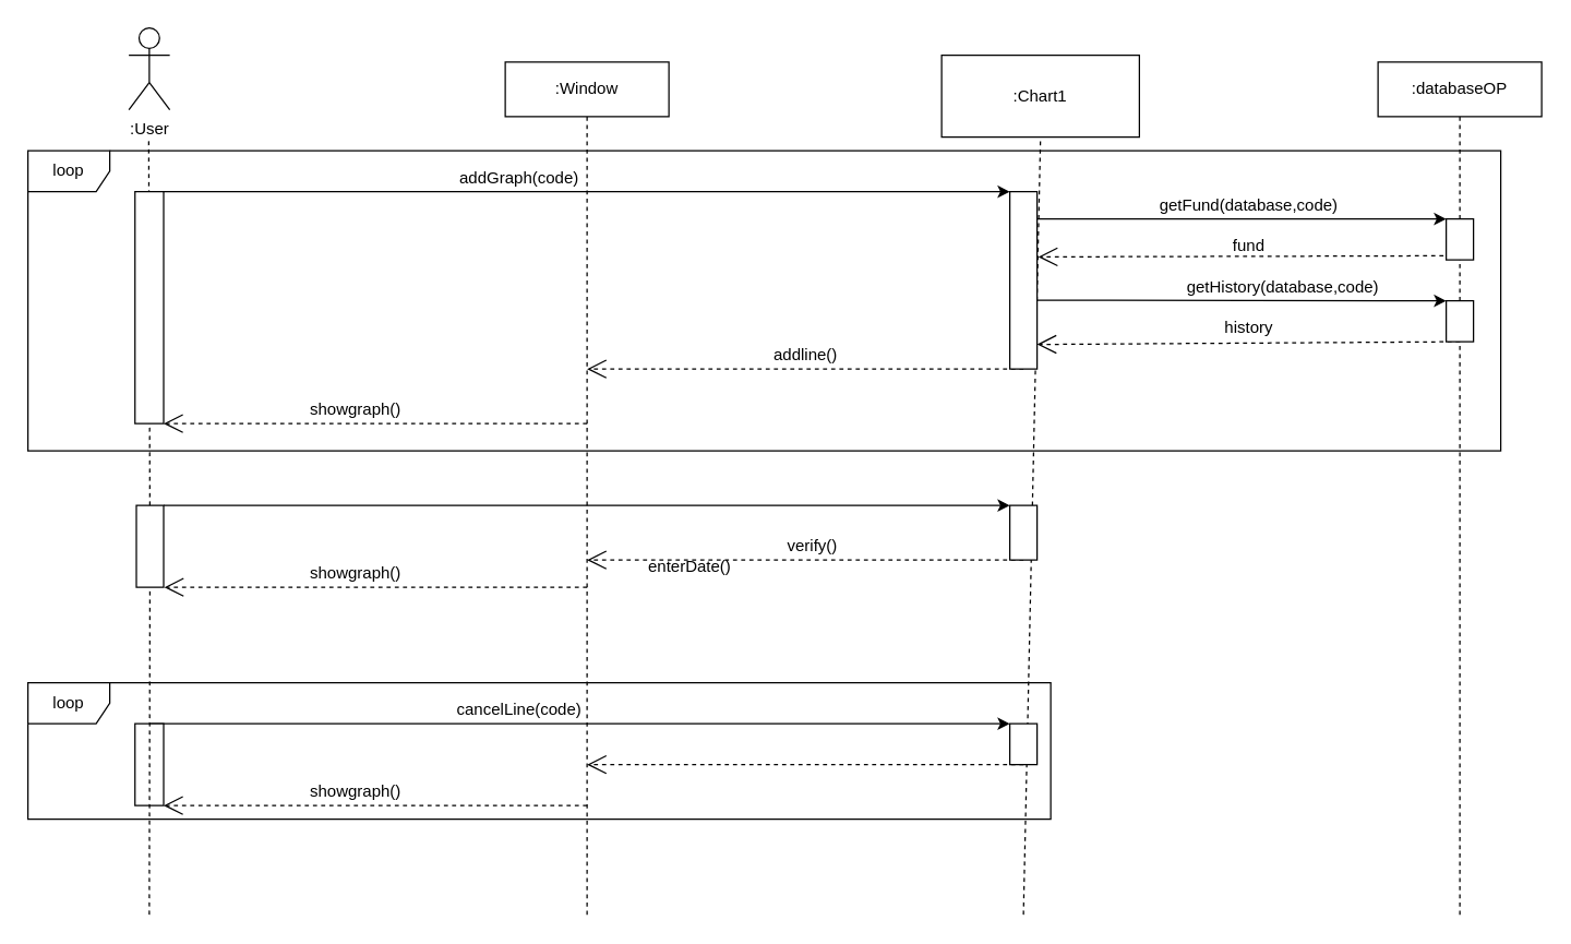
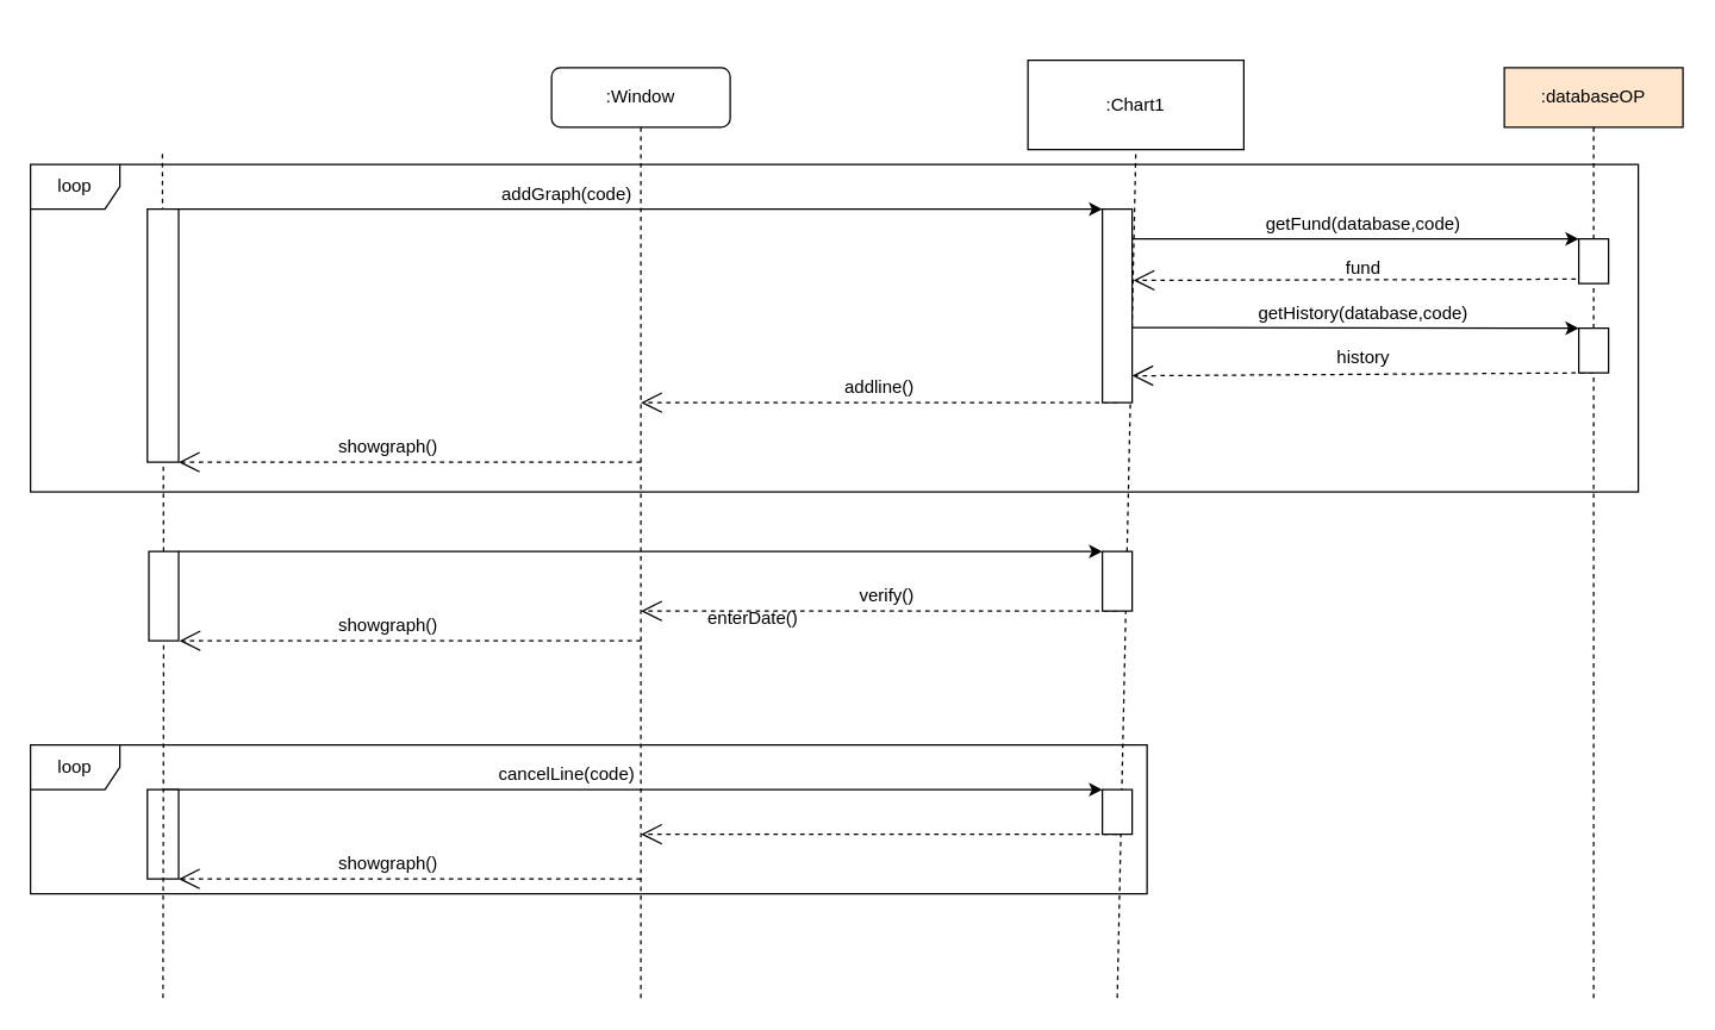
  <mxCell id="0" />
  <mxCell id="1" parent="0" />
  <mxCell id="2" value="loop" style="shape=umlFrame;whiteSpace=wrap;html=1;" parent="1" vertex="1"><mxGeometry x="20" y="500" width="750" height="100" as="geometry" /></mxCell>
  <mxCell id="3" value="loop" style="shape=umlFrame;whiteSpace=wrap;html=1;" parent="1" vertex="1"><mxGeometry x="20" y="110" width="1080" height="220" as="geometry" /></mxCell>
- <mxCell id="4" value=":User" style="shape=umlActor;verticalLabelPosition=bottom;verticalAlign=top;html=1;outlineConnect=0;" parent="1" vertex="1"><mxGeometry x="94" y="20" width="30" height="60" as="geometry" /></mxCell>
  <mxCell id="5" value="" style="endArrow=none;dashed=1;html=1;entryX=0.5;entryY=1;entryDx=0;entryDy=0;" parent="1" target="26" edge="1"><mxGeometry width="50" height="50" relative="1" as="geometry"><mxPoint x="430" y="670" as="sourcePoint" /><mxPoint x="430.5" y="110" as="targetPoint" /></mxGeometry></mxCell>
  <mxCell id="6" value=":Chart1" style="rounded=0;whiteSpace=wrap;html=1;" parent="1" vertex="1"><mxGeometry x="690" y="40" width="145" height="60" as="geometry" /></mxCell>
  <mxCell id="7" value="" style="endArrow=none;dashed=1;html=1;entryX=0.5;entryY=1;entryDx=0;entryDy=0;" parent="1" target="6" edge="1"><mxGeometry width="50" height="50" relative="1" as="geometry"><mxPoint x="750" y="670" as="sourcePoint" /><mxPoint x="750" y="100" as="targetPoint" /></mxGeometry></mxCell>
  <mxCell id="8" value="" style="endArrow=classic;html=1;entryX=0;entryY=0;entryDx=0;entryDy=0;" parent="1" target="34" edge="1"><mxGeometry width="50" height="50" relative="1" as="geometry"><mxPoint x="110" y="140" as="sourcePoint" /><mxPoint x="750" y="140" as="targetPoint" /></mxGeometry></mxCell>
  <mxCell id="9" value="addGraph(code)" style="text;html=1;align=center;verticalAlign=middle;resizable=0;points=[];autosize=1;strokeColor=none;" parent="1" vertex="1"><mxGeometry x="330" y="120" width="100" height="20" as="geometry" /></mxCell>
  <mxCell id="10" value="" style="endArrow=open;endFill=1;endSize=12;html=1;fontSize=20;dashed=1;" parent="1" edge="1"><mxGeometry width="160" relative="1" as="geometry"><mxPoint x="750" y="270" as="sourcePoint" /><mxPoint x="430" y="270" as="targetPoint" /></mxGeometry></mxCell>
  <mxCell id="11" value="addline()" style="text;html=1;align=center;verticalAlign=middle;resizable=0;points=[];autosize=1;strokeColor=none;" parent="1" vertex="1"><mxGeometry x="560" y="250" width="60" height="20" as="geometry" /></mxCell>
- <mxCell id="12" value=":databaseOP" style="rounded=0;whiteSpace=wrap;html=1;" parent="1" vertex="1"><mxGeometry x="1010" y="45" width="120" height="40" as="geometry" /></mxCell>
+ <mxCell id="12" value=":databaseOP" style="rounded=0;whiteSpace=wrap;html=1;fillColor=#ffe6cc;" parent="1" vertex="1"><mxGeometry x="1010" y="45" width="120" height="40" as="geometry" /></mxCell>
  <mxCell id="13" value="" style="endArrow=none;dashed=1;html=1;entryX=0.5;entryY=1;entryDx=0;entryDy=0;" parent="1" target="12" edge="1"><mxGeometry width="50" height="50" relative="1" as="geometry"><mxPoint x="1070" y="670" as="sourcePoint" /><mxPoint x="1070" y="105" as="targetPoint" /></mxGeometry></mxCell>
  <mxCell id="14" value="" style="endArrow=classic;html=1;entryX=0;entryY=0;entryDx=0;entryDy=0;" parent="1" target="35" edge="1"><mxGeometry width="50" height="50" relative="1" as="geometry"><mxPoint x="750" y="160" as="sourcePoint" /><mxPoint x="1070" y="160" as="targetPoint" /></mxGeometry></mxCell>
  <mxCell id="15" value="getFund(database,code)" style="text;html=1;align=center;verticalAlign=middle;resizable=0;points=[];autosize=1;strokeColor=none;" parent="1" vertex="1"><mxGeometry x="840" y="140" width="150" height="20" as="geometry" /></mxCell>
  <mxCell id="16" value="" style="endArrow=open;endFill=1;endSize=12;html=1;fontSize=20;dashed=1;entryX=1.043;entryY=0.368;entryDx=0;entryDy=0;entryPerimeter=0;" parent="1" target="34" edge="1"><mxGeometry width="160" relative="1" as="geometry"><mxPoint x="1070" y="187" as="sourcePoint" /><mxPoint x="750" y="190" as="targetPoint" /></mxGeometry></mxCell>
  <mxCell id="17" value="fund" style="text;html=1;align=center;verticalAlign=middle;resizable=0;points=[];autosize=1;strokeColor=none;" parent="1" vertex="1"><mxGeometry x="895" y="170" width="40" height="20" as="geometry" /></mxCell>
  <mxCell id="18" value="" style="endArrow=classic;html=1;entryX=0;entryY=0;entryDx=0;entryDy=0;" parent="1" target="36" edge="1"><mxGeometry width="50" height="50" relative="1" as="geometry"><mxPoint x="750" y="219.58" as="sourcePoint" /><mxPoint x="1070" y="220" as="targetPoint" /></mxGeometry></mxCell>
- <mxCell id="19" value="getHistory(database,code)" style="text;html=1;align=center;verticalAlign=middle;resizable=0;points=[];autosize=1;strokeColor=none;" parent="1" vertex="1"><mxGeometry x="860" y="200" width="160" height="20" as="geometry" /></mxCell>
+ <mxCell id="19" value="getHistory(database,code)" style="text;html=1;align=center;verticalAlign=middle;resizable=0;points=[];autosize=1;strokeColor=none;" parent="1" vertex="1"><mxGeometry x="835" y="200" width="160" height="20" as="geometry" /></mxCell>
  <mxCell id="20" value="" style="endArrow=open;endFill=1;endSize=12;html=1;fontSize=20;dashed=1;" parent="1" edge="1"><mxGeometry width="160" relative="1" as="geometry"><mxPoint x="1070" y="250" as="sourcePoint" /><mxPoint x="760" y="252" as="targetPoint" /></mxGeometry></mxCell>
  <mxCell id="21" value="history" style="text;html=1;align=center;verticalAlign=middle;resizable=0;points=[];autosize=1;strokeColor=none;" parent="1" vertex="1"><mxGeometry x="890" y="230" width="50" height="20" as="geometry" /></mxCell>
  <mxCell id="22" value="" style="endArrow=classic;html=1;entryX=0;entryY=0;entryDx=0;entryDy=0;" parent="1" target="33" edge="1"><mxGeometry width="50" height="50" relative="1" as="geometry"><mxPoint x="110" y="530" as="sourcePoint" /><mxPoint x="750" y="530" as="targetPoint" /></mxGeometry></mxCell>
  <mxCell id="23" value="cancelLine(code)" style="text;html=1;align=center;verticalAlign=middle;resizable=0;points=[];autosize=1;strokeColor=none;" parent="1" vertex="1"><mxGeometry x="325" y="510" width="110" height="20" as="geometry" /></mxCell>
  <mxCell id="24" value="" style="endArrow=open;endFill=1;endSize=12;html=1;fontSize=20;dashed=1;" parent="1" edge="1"><mxGeometry width="160" relative="1" as="geometry"><mxPoint x="750" y="560" as="sourcePoint" /><mxPoint x="430" y="560" as="targetPoint" /></mxGeometry></mxCell>
  <mxCell id="25" value="" style="endArrow=none;dashed=1;html=1;startArrow=none;" parent="1" edge="1" source="37"><mxGeometry width="50" height="50" relative="1" as="geometry"><mxPoint x="109" y="670" as="sourcePoint" /><mxPoint x="108.58" y="100" as="targetPoint" /></mxGeometry></mxCell>
- <mxCell id="26" value=":Window" style="rounded=0;whiteSpace=wrap;html=1;" parent="1" vertex="1"><mxGeometry x="370" y="45" width="120" height="40" as="geometry" /></mxCell>
+ <mxCell id="26" value=":Window" style="whiteSpace=wrap;html=1;rounded=1;" parent="1" vertex="1"><mxGeometry x="370" y="45" width="120" height="40" as="geometry" /></mxCell>
  <mxCell id="27" value="" style="endArrow=open;endFill=1;endSize=12;html=1;fontSize=20;dashed=1;entryX=1;entryY=1;entryDx=0;entryDy=0;" parent="1" target="31" edge="1"><mxGeometry width="160" relative="1" as="geometry"><mxPoint x="430" y="310" as="sourcePoint" /><mxPoint x="110" y="310" as="targetPoint" /></mxGeometry></mxCell>
  <mxCell id="28" value="showgraph()" style="text;html=1;align=center;verticalAlign=middle;resizable=0;points=[];autosize=1;strokeColor=none;" parent="1" vertex="1"><mxGeometry x="220" y="290" width="80" height="20" as="geometry" /></mxCell>
  <mxCell id="29" value="" style="endArrow=open;endFill=1;endSize=12;html=1;fontSize=20;dashed=1;entryX=1;entryY=1;entryDx=0;entryDy=0;" parent="1" target="32" edge="1"><mxGeometry width="160" relative="1" as="geometry"><mxPoint x="430" y="590" as="sourcePoint" /><mxPoint x="110" y="590" as="targetPoint" /></mxGeometry></mxCell>
  <mxCell id="30" value="showgraph()" style="text;html=1;align=center;verticalAlign=middle;resizable=0;points=[];autosize=1;strokeColor=none;" parent="1" vertex="1"><mxGeometry x="220" y="570" width="80" height="20" as="geometry" /></mxCell>
  <mxCell id="31" value="" style="rounded=0;whiteSpace=wrap;html=1;" parent="1" vertex="1"><mxGeometry x="98.5" y="140" width="21" height="170" as="geometry" /></mxCell>
  <mxCell id="32" value="" style="rounded=0;whiteSpace=wrap;html=1;" parent="1" vertex="1"><mxGeometry x="98.5" y="530" width="21" height="60" as="geometry" /></mxCell>
  <mxCell id="33" value="" style="rounded=0;whiteSpace=wrap;html=1;" parent="1" vertex="1"><mxGeometry x="740" y="530" width="20" height="30" as="geometry" /></mxCell>
  <mxCell id="34" value="" style="rounded=0;whiteSpace=wrap;html=1;" parent="1" vertex="1"><mxGeometry x="740" y="140" width="20" height="130" as="geometry" /></mxCell>
  <mxCell id="35" value="" style="rounded=0;whiteSpace=wrap;html=1;" parent="1" vertex="1"><mxGeometry x="1060" y="160" width="20" height="30" as="geometry" /></mxCell>
  <mxCell id="36" value="" style="rounded=0;whiteSpace=wrap;html=1;" parent="1" vertex="1"><mxGeometry x="1060" y="220" width="20" height="30" as="geometry" /></mxCell>
  <mxCell id="37" value="" style="rounded=0;whiteSpace=wrap;html=1;" vertex="1" parent="1"><mxGeometry x="99.5" y="370" width="20" height="60" as="geometry" /></mxCell>
  <mxCell id="38" value="" style="endArrow=none;dashed=1;html=1;" edge="1" parent="1" target="37"><mxGeometry width="50" height="50" relative="1" as="geometry"><mxPoint x="109" y="670" as="sourcePoint" /><mxPoint x="108.58" y="100" as="targetPoint" /></mxGeometry></mxCell>
  <mxCell id="39" value="" style="endArrow=classic;html=1;entryX=0;entryY=0;entryDx=0;entryDy=0;" edge="1" parent="1" target="45"><mxGeometry width="50" height="50" relative="1" as="geometry"><mxPoint x="119.5" y="370" as="sourcePoint" /><mxPoint x="750" y="370" as="targetPoint" /></mxGeometry></mxCell>
  <mxCell id="40" value="enterDate()" style="text;html=1;align=center;verticalAlign=middle;resizable=0;points=[];autosize=1;strokeColor=none;" vertex="1" parent="1"><mxGeometry x="465" y="405" width="80" height="20" as="geometry" /></mxCell>
  <mxCell id="41" value="" style="endArrow=open;endFill=1;endSize=12;html=1;fontSize=20;dashed=1;" edge="1" parent="1"><mxGeometry width="160" relative="1" as="geometry"><mxPoint x="750" y="410" as="sourcePoint" /><mxPoint x="430" y="410" as="targetPoint" /></mxGeometry></mxCell>
  <mxCell id="42" value="verify()" style="text;html=1;align=center;verticalAlign=middle;resizable=0;points=[];autosize=1;strokeColor=none;" vertex="1" parent="1"><mxGeometry x="570" y="390" width="50" height="20" as="geometry" /></mxCell>
  <mxCell id="43" value="" style="endArrow=open;endFill=1;endSize=12;html=1;fontSize=20;dashed=1;" edge="1" parent="1"><mxGeometry width="160" relative="1" as="geometry"><mxPoint x="430" y="430" as="sourcePoint" /><mxPoint x="120" y="430" as="targetPoint" /></mxGeometry></mxCell>
  <mxCell id="44" value="showgraph()" style="text;html=1;align=center;verticalAlign=middle;resizable=0;points=[];autosize=1;strokeColor=none;" vertex="1" parent="1"><mxGeometry x="220" y="410" width="80" height="20" as="geometry" /></mxCell>
  <mxCell id="45" value="" style="rounded=0;whiteSpace=wrap;html=1;" vertex="1" parent="1"><mxGeometry x="740" y="370" width="20" height="40" as="geometry" /></mxCell>
